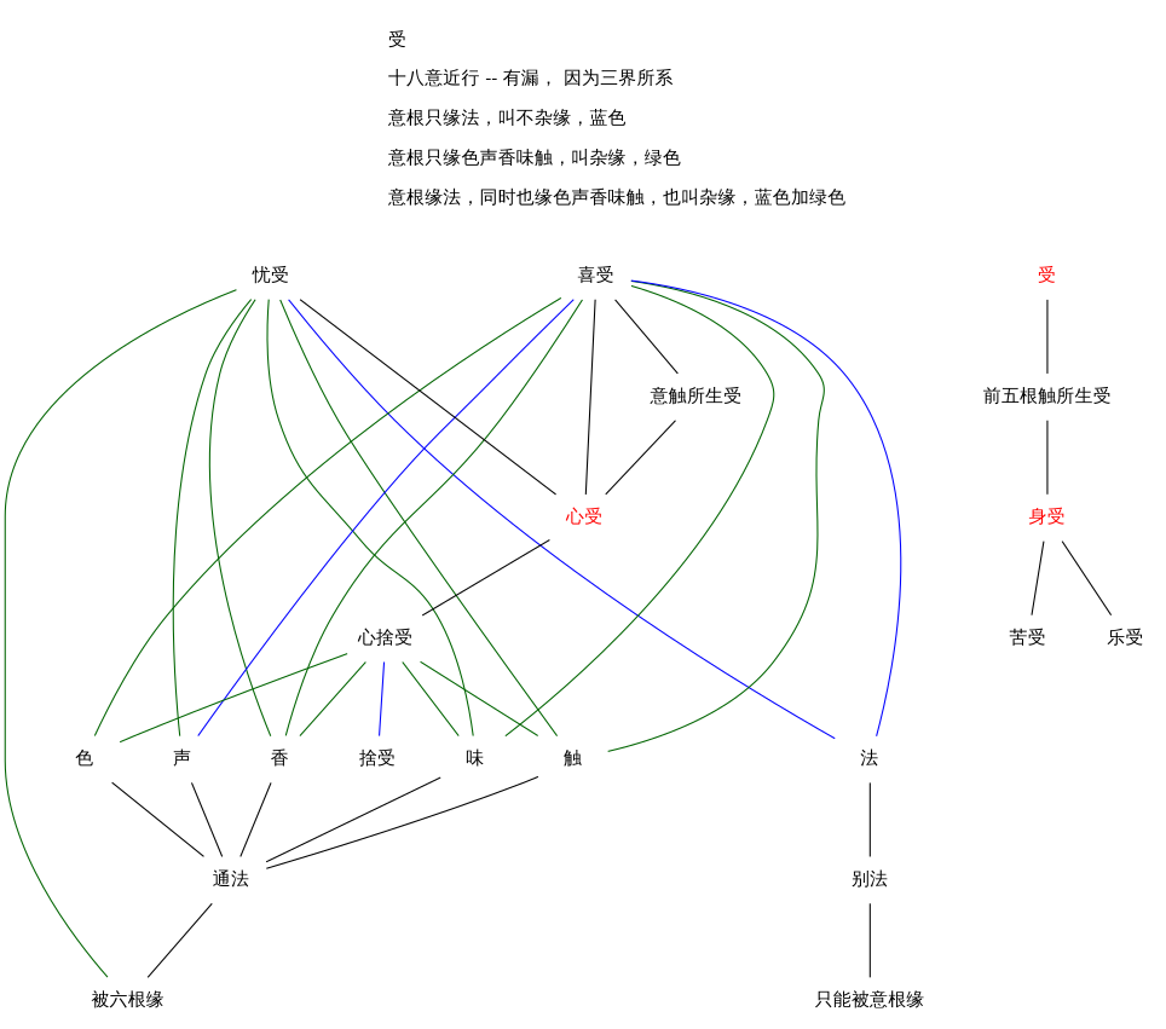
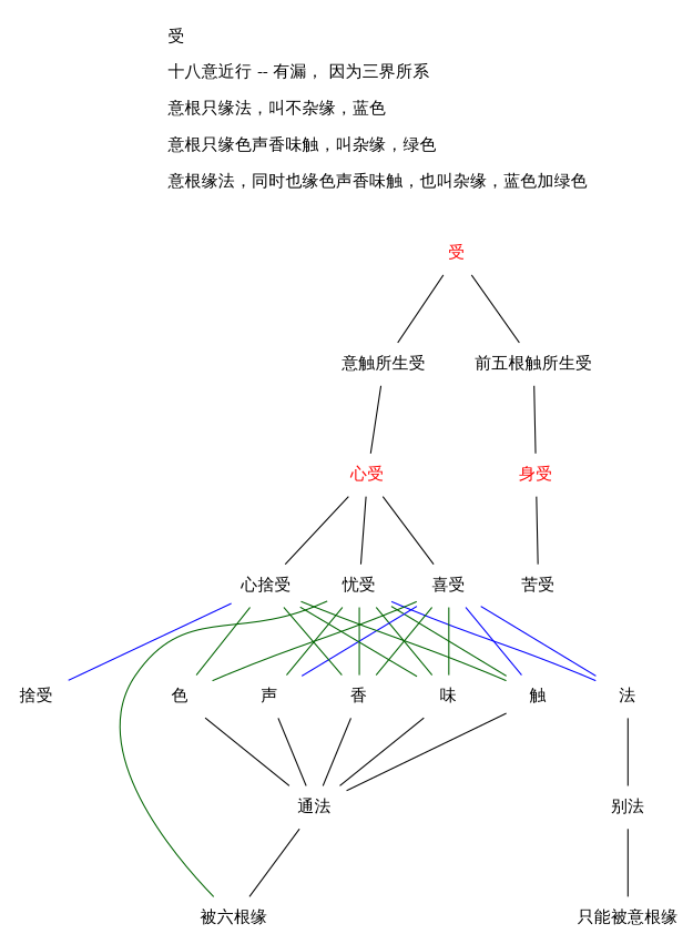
  graph {
    label="\n            受\l \n            十八意近行 -- 有漏， 因为三界所系\l\n            意根只缘法，叫不杂缘，蓝色\l\n            意根只缘色声香味触，叫杂缘，绿色\l\n            意根缘法，同时也缘色声香味触，也叫杂缘，蓝色加绿色\l\n            "
    labelloc=t
    nodesep=0.3
    rankdir=TB
    ranksep=0.8
    splines=true
    node [color=purple shape=none]
    "色" [color=black]
    "声" [color=black]
    "香"
    "味"
    "触"
    "法"
    "忧受"
    "喜受" [color=teal]
    "通法" [color=teal]
    "别法" [color=teal]
    "被六根缘"
    "受" [color=teal fontcolor=red]
    "前五根触所生受" [color=black]
    "意触所生受" [color=teal]
    "身受" [fontcolor=red]
    "心受" [color=teal fontcolor=red]
    "苦受" [color=black]
-   "乐受" [color=black]
    "心捨受" [color=black]
    "捨受" [color=black]
    "只能被意根缘"
    subgraph sub_1 {
      rank=same
      "色"
      "声"
      "香"
      "味"
      "触"
      "法"
    }
    subgraph sub_2 {
      rank=same
      "忧受"
      "喜受"
    }
    "色" -- "声" [style=invis]
    "色" -- "通法"
    "声" -- "香" [style=invis]
    "声" -- "通法"
    "香" -- "味" [style=invis]
    "香" -- "通法"
    "味" -- "触" [style=invis]
    "味" -- "通法"
    "触" -- "法" [style=invis]
    "触" -- "通法"
    "法" -- "别法"
    "忧受" -- "声" [color=darkgreen]
    "忧受" -- "香" [color=darkgreen]
    "忧受" -- "味" [color=darkgreen]
    "忧受" -- "触" [color=darkgreen]
    "忧受" -- "法" [color=blue]
    "忧受" -- "喜受" [style=invis]
    "忧受" -- "被六根缘" [color=darkgreen]
    "喜受" -- "色" [color=darkgreen]
    "喜受" -- "声" [color=blue]
    "喜受" -- "香" [color=darkgreen]
    "喜受" -- "味" [color=darkgreen]
-   "喜受" -- "触" [color=darkgreen]
+   "喜受" -- "触" [color=blue]
    "喜受" -- "法" [color=blue]
    "通法" -- "被六根缘"
    "别法" -- "只能被意根缘"
    "受" -- "前五根触所生受"
-   "喜受" -- "意触所生受"
+   "受" -- "意触所生受"
    "前五根触所生受" -- "身受"
    "意触所生受" -- "心受"
    "身受" -- "苦受"
-   "身受" -- "乐受"
    "心受" -- "忧受"
    "心受" -- "喜受"
    "心受" -- "心捨受"
    "心捨受" -- "色" [color=darkgreen]
    "心捨受" -- "香" [color=darkgreen]
    "心捨受" -- "味" [color=darkgreen]
    "心捨受" -- "触" [color=darkgreen]
    "心捨受" -- "捨受" [color=blue]
  }
